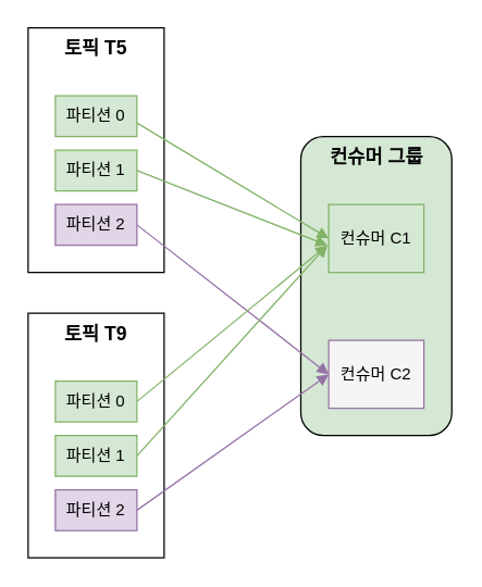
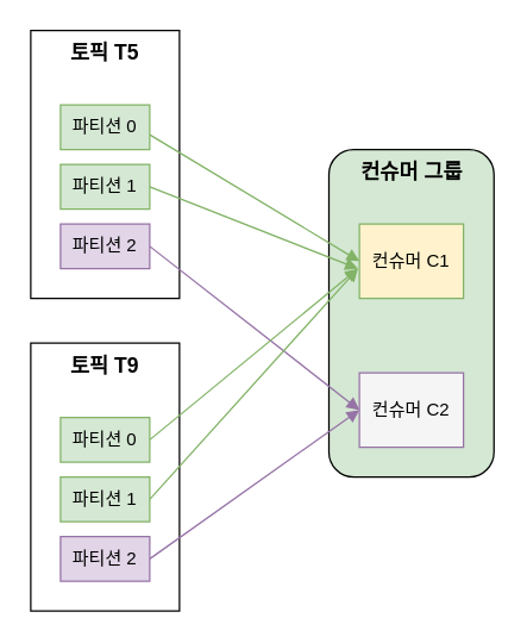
  <mxCell id="0" />
  <mxCell id="1" parent="0" />
  <mxCell id="2" value="토픽 T5" style="rounded=0;whiteSpace=wrap;html=1;verticalAlign=top;fontSize=14;fontStyle=1" vertex="1" parent="1"><mxGeometry x="20" y="20" width="100" height="180" as="geometry" /></mxCell>
  <mxCell id="3" value="컨슈머 그룹" style="rounded=1;whiteSpace=wrap;html=1;verticalAlign=top;horizontal=1;fontStyle=1;fontSize=14;fillColor=#d5e8d4;" vertex="1" parent="1"><mxGeometry x="220.5" y="100" width="111" height="220" as="geometry" /></mxCell>
  <mxCell id="4" style="rounded=0;orthogonalLoop=1;jettySize=auto;html=1;entryX=0;entryY=0.5;entryDx=0;entryDy=0;endArrow=block;endFill=1;exitX=1;exitY=0.667;exitDx=0;exitDy=0;exitPerimeter=0;fillColor=#d5e8d4;strokeColor=#82b366;" edge="1" parent="1" source="5" target="10"><mxGeometry relative="1" as="geometry" /></mxCell>
  <mxCell id="5" value="파티션 0" style="rounded=0;whiteSpace=wrap;html=1;fillColor=#d5e8d4;strokeColor=#82b366;" vertex="1" parent="1"><mxGeometry x="40" y="70" width="60" height="30" as="geometry" /></mxCell>
  <mxCell id="6" style="rounded=0;orthogonalLoop=1;jettySize=auto;html=1;endArrow=block;endFill=1;exitX=1;exitY=0.5;exitDx=0;exitDy=0;fillColor=#d5e8d4;strokeColor=#82b366;" edge="1" parent="1" source="7"><mxGeometry relative="1" as="geometry"><mxPoint x="240" y="180" as="targetPoint" /></mxGeometry></mxCell>
  <mxCell id="7" value="파티션 1" style="rounded=0;whiteSpace=wrap;html=1;fillColor=#d5e8d4;strokeColor=#82b366;" vertex="1" parent="1"><mxGeometry x="40" y="110" width="60" height="30" as="geometry" /></mxCell>
  <mxCell id="8" style="rounded=0;orthogonalLoop=1;jettySize=auto;html=1;entryX=0;entryY=0.5;entryDx=0;entryDy=0;endArrow=block;endFill=1;exitX=1;exitY=0.5;exitDx=0;exitDy=0;fillColor=#e1d5e7;strokeColor=#9673a6;" edge="1" parent="1" source="9" target="18"><mxGeometry relative="1" as="geometry" /></mxCell>
  <mxCell id="9" value="파티션 2" style="rounded=0;whiteSpace=wrap;html=1;fillColor=#e1d5e7;strokeColor=#9673a6;" vertex="1" parent="1"><mxGeometry x="40" y="150" width="60" height="30" as="geometry" /></mxCell>
- <mxCell id="10" value="컨슈머 C1" style="rounded=0;whiteSpace=wrap;html=1;fillColor=#d5e8d4;strokeColor=#82b366;" vertex="1" parent="1"><mxGeometry x="241" y="150" width="70" height="50" as="geometry" /></mxCell>
+ <mxCell id="10" value="컨슈머 C1" style="rounded=0;whiteSpace=wrap;html=1;fillColor=#fff2cc;strokeColor=#82b366;" vertex="1" parent="1"><mxGeometry x="241" y="150" width="70" height="50" as="geometry" /></mxCell>
  <mxCell id="11" value="토픽 T9" style="rounded=0;whiteSpace=wrap;html=1;verticalAlign=top;fontSize=14;fontStyle=1" vertex="1" parent="1"><mxGeometry x="20" y="230" width="100" height="180" as="geometry" /></mxCell>
  <mxCell id="12" style="rounded=0;orthogonalLoop=1;jettySize=auto;html=1;endArrow=block;endFill=1;exitX=1;exitY=0.5;exitDx=0;exitDy=0;fillColor=#d5e8d4;strokeColor=#82b366;" edge="1" parent="1" source="13"><mxGeometry relative="1" as="geometry"><mxPoint x="240" y="180" as="targetPoint" /></mxGeometry></mxCell>
  <mxCell id="13" value="파티션 0" style="rounded=0;whiteSpace=wrap;html=1;fillColor=#d5e8d4;strokeColor=#82b366;" vertex="1" parent="1"><mxGeometry x="40" y="280" width="60" height="30" as="geometry" /></mxCell>
  <mxCell id="14" style="rounded=0;orthogonalLoop=1;jettySize=auto;html=1;endArrow=block;endFill=1;exitX=1;exitY=0.5;exitDx=0;exitDy=0;fillColor=#d5e8d4;strokeColor=#82b366;" edge="1" parent="1" source="15"><mxGeometry relative="1" as="geometry"><mxPoint x="240" y="180" as="targetPoint" /></mxGeometry></mxCell>
  <mxCell id="15" value="파티션 1" style="rounded=0;whiteSpace=wrap;html=1;fillColor=#d5e8d4;strokeColor=#82b366;" vertex="1" parent="1"><mxGeometry x="40" y="320" width="60" height="30" as="geometry" /></mxCell>
  <mxCell id="16" style="rounded=0;orthogonalLoop=1;jettySize=auto;html=1;entryX=0;entryY=0.5;entryDx=0;entryDy=0;endArrow=block;endFill=1;exitX=1;exitY=0.5;exitDx=0;exitDy=0;fillColor=#e1d5e7;strokeColor=#9673a6;" edge="1" parent="1" source="17" target="18"><mxGeometry relative="1" as="geometry" /></mxCell>
  <mxCell id="17" value="파티션 2" style="rounded=0;whiteSpace=wrap;html=1;fillColor=#e1d5e7;strokeColor=#9673a6;" vertex="1" parent="1"><mxGeometry x="40" y="360" width="60" height="30" as="geometry" /></mxCell>
  <mxCell id="18" value="컨슈머 C2" style="rounded=0;whiteSpace=wrap;html=1;fillColor=#f5f5f5;strokeColor=#9673a6;" vertex="1" parent="1"><mxGeometry x="241" y="250" width="70" height="50" as="geometry" /></mxCell>
